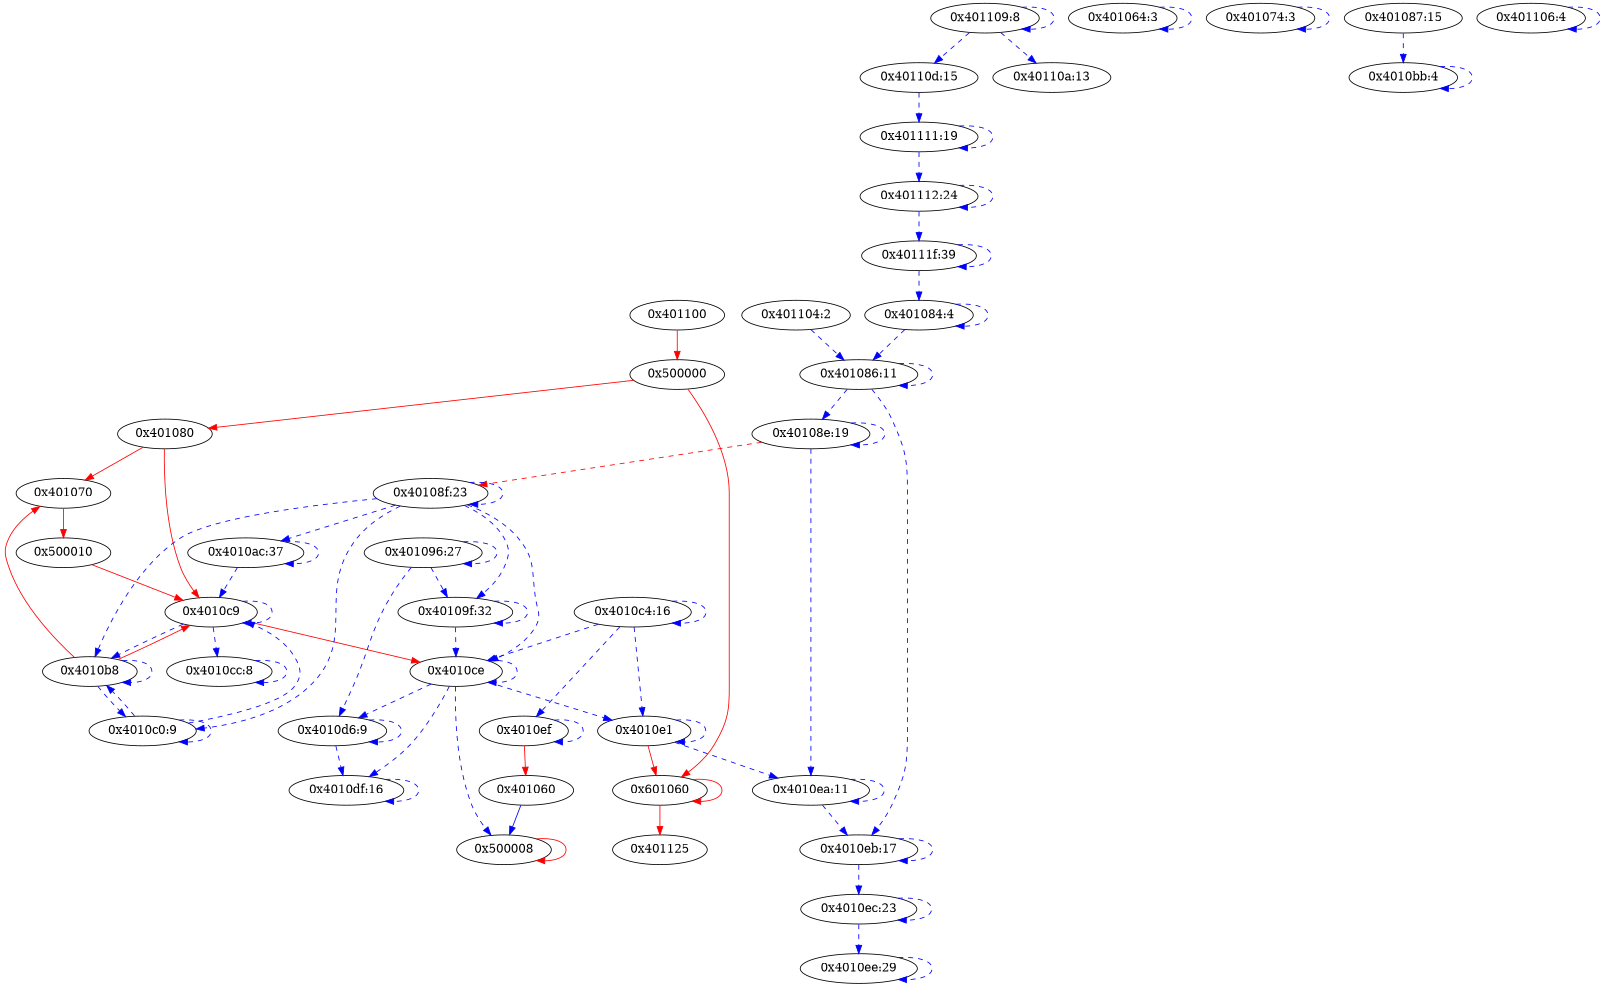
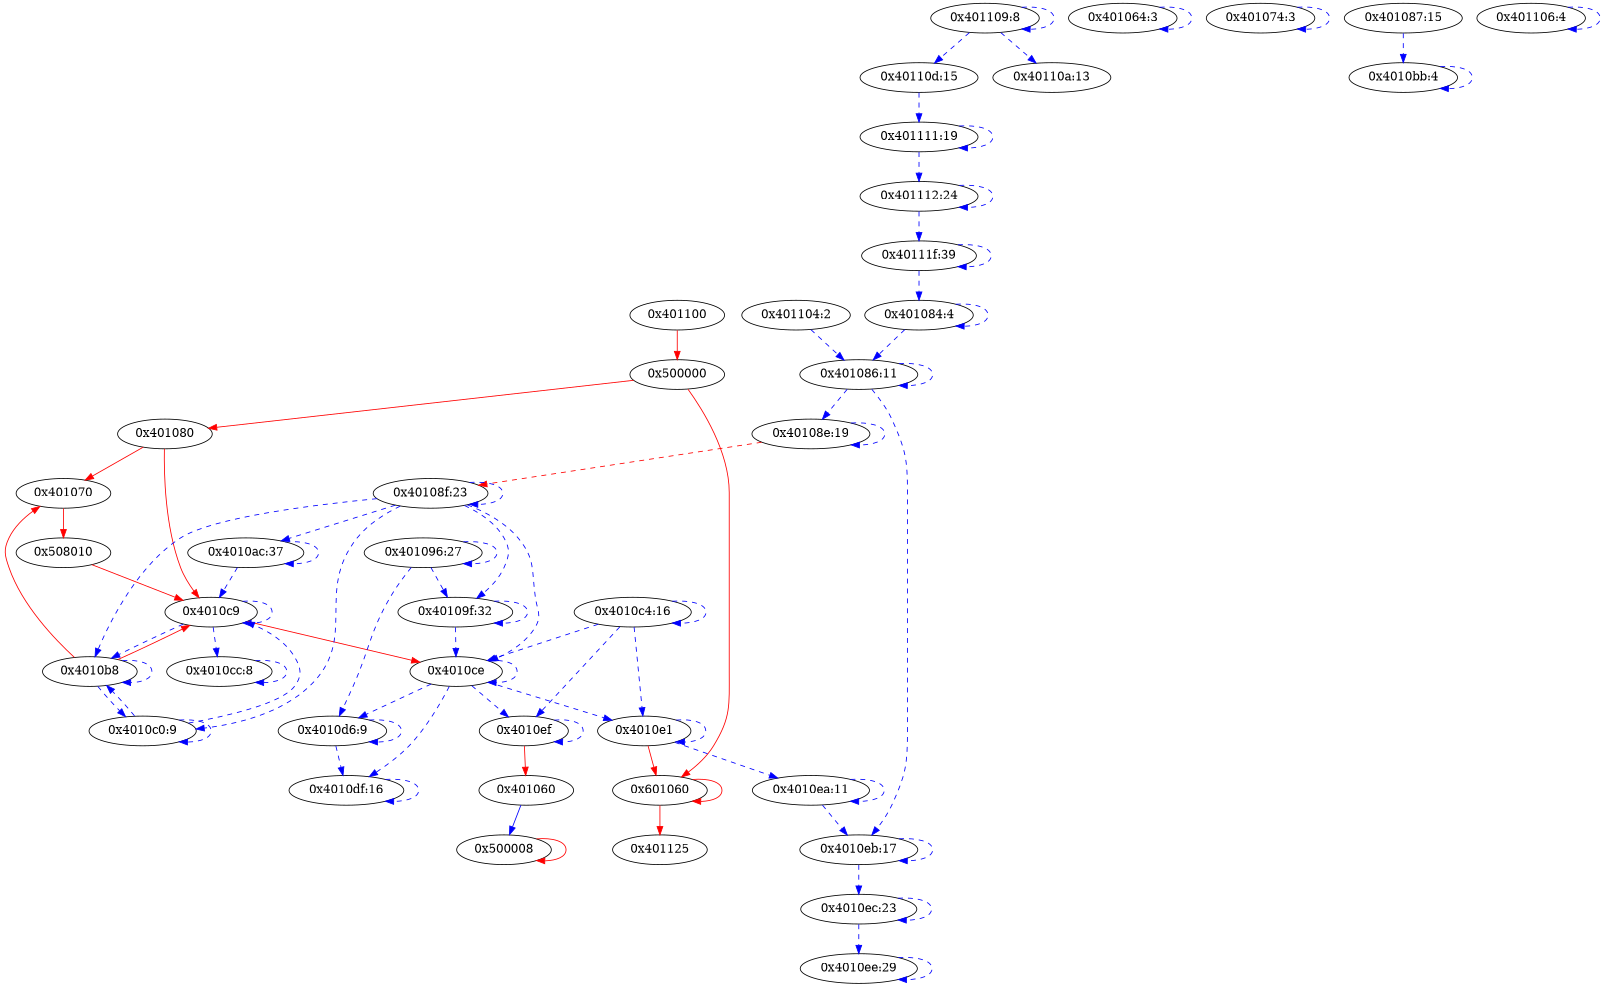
  digraph {
    edge [color=blue style=dashed type=data]
    n1 [label="0x401100"]
    n2 [label="0x500000"]
    n3 [label="0x401080"]
    n4 [label="0x601060"]
    n5 [label="0x401070"]
    n6 [label="0x4010c9"]
    n7 [label="0x401125"]
-   n8 [label="0x500010"]
+   n8 [label="0x508010"]
    n9 [label="0x4010b8"]
    n10 [label="0x4010ce"]
    n11 [label="0x4010cc:8"]
    n12 [label="0x4010c0:9"]
    n13 [label="0x4010e1"]
    n14 [label="0x4010ef"]
    n15 [label="0x4010d6:9"]
    n16 [label="0x4010df:16"]
    n17 [label="0x4010ea:11"]
    n18 [label="0x401060"]
    n19 [label="0x4010eb:17"]
    n20 [label="0x500008"]
    n21 [label="0x401064:3"]
    n22 [label="0x401074:3"]
    n23 [label="0x4010ec:23"]
    n24 [label="0x4010ee:29"]
    n25 [label="0x4010bb:4"]
    n26 [label="0x4010c4:16"]
    n27 [label="0x401084:4"]
    n28 [label="0x401086:11"]
    n29 [label="0x40108e:19"]
    n30 [label="0x40108f:23"]
    n31 [label="0x40109f:32"]
    n32 [label="0x4010ac:37"]
    n33 [label="0x401096:27"]
    n34 [label="0x401087:15"]
    n35 [label="0x401106:4"]
    n36 [label="0x401109:8"]
    n37 [label="0x40110a:13"]
    n38 [label="0x40110d:15"]
    n39 [label="0x401111:19"]
    n40 [label="0x401112:24"]
    n41 [label="0x40111f:39"]
    n42 [label="0x401104:2"]
    n1 -> n2 [color=red style=solid type=control]
    n2 -> n3 [color=red style=solid type=control]
    n2 -> n4 [color=red style=solid type=control]
    n3 -> n5 [color=red style=solid type=control]
    n3 -> n6 [color=red style=solid type=control]
    n4 -> n4 [color=red style=solid type=control]
    n4 -> n7 [color=red style=solid type=control]
    n5 -> n8 [color=red style=solid type=control]
    n6 -> n6
    n6 -> n9
    n6 -> n10 [color=red style=solid type=control]
    n6 -> n11
    n8 -> n6 [color=red style=solid type=control]
    n9 -> n5 [color=red style=solid type=control]
    n9 -> n6 [color=red style=solid type=control]
    n9 -> n9
    n9 -> n12
    n10 -> n10
    n10 -> n13
-   n10 -> n20
+   n10 -> n14
    n10 -> n15
    n10 -> n16
    n11 -> n11
    n12 -> n6
    n12 -> n9
    n12 -> n12
    n13 -> n4 [color=red style=solid type=control]
    n13 -> n13
    n13 -> n17
    n14 -> n14
    n14 -> n18 [color=red style=solid type=control]
    n15 -> n15
    n15 -> n16
    n16 -> n16
    n17 -> n17
    n17 -> n19
    n18 -> n20 [style=solid type=control]
    n19 -> n19
    n19 -> n23
    n20 -> n20 [color=red style=solid type=control]
    n21 -> n21
    n22 -> n22
    n23 -> n23
    n23 -> n24
    n24 -> n24
    n25 -> n25
    n26 -> n10
    n26 -> n13
    n26 -> n14
    n26 -> n26
    n27 -> n27
    n27 -> n28
    n28 -> n19
    n28 -> n28
    n28 -> n29
-   n29 -> n17
    n29 -> n29
    n29 -> n30 [color=red]
    n30 -> n9
    n30 -> n10
    n30 -> n12
    n30 -> n30
    n30 -> n31
    n30 -> n32
    n31 -> n10
    n31 -> n31
    n32 -> n6
    n32 -> n32
    n33 -> n15
    n33 -> n31
    n33 -> n33
    n34 -> n25
    n35 -> n35
    n36 -> n36
    n36 -> n37
    n36 -> n38
    n38 -> n39
    n39 -> n39
    n39 -> n40
    n40 -> n40
    n40 -> n41
    n41 -> n27
    n41 -> n41
    n42 -> n28
  }
